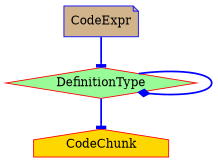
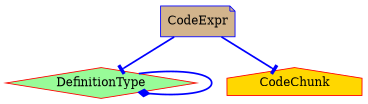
  digraph {
    node [color=red style=filled]
    edge [arrowhead=tee color=blue style=bold]
    n1 [fillcolor=palegreen label=DefinitionType shape=diamond]
    CodeChunk [fillcolor=gold shape=house]
    CodeExpr [color=blue fillcolor=tan shape=note]
    n1 -> n1 [arrowhead=diamond]
-   n1 -> CodeChunk
+   CodeExpr -> CodeChunk
    CodeExpr -> n1
  }
